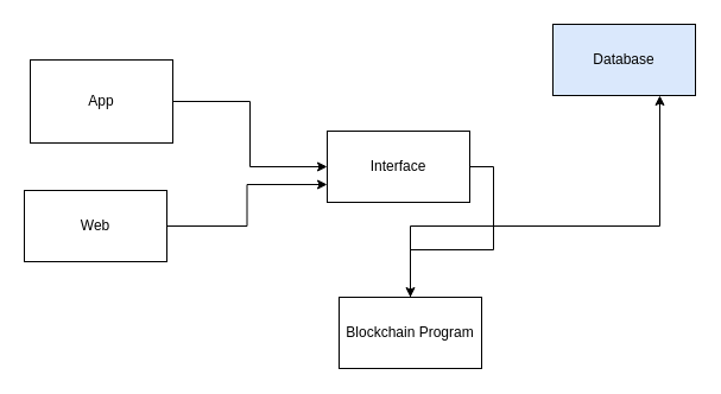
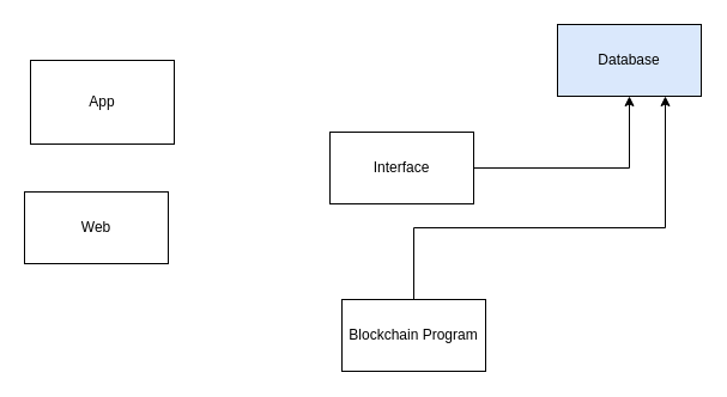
  <mxCell id="0" />
  <mxCell id="1" parent="0" />
- <mxCell id="2" style="edgeStyle=orthogonalEdgeStyle;rounded=0;orthogonalLoop=1;jettySize=auto;html=1;exitX=1;exitY=0.5;exitDx=0;exitDy=0;entryX=0;entryY=0.5;entryDx=0;entryDy=0;" edge="1" parent="1" source="3" target="7"><mxGeometry relative="1" as="geometry" /></mxCell>
  <mxCell id="3" value="App" style="rounded=0;whiteSpace=wrap;html=1;" vertex="1" parent="1"><mxGeometry x="25" y="50" width="120" height="70" as="geometry" /></mxCell>
- <mxCell id="4" style="edgeStyle=orthogonalEdgeStyle;rounded=0;orthogonalLoop=1;jettySize=auto;html=1;exitX=1;exitY=0.5;exitDx=0;exitDy=0;entryX=0;entryY=0.75;entryDx=0;entryDy=0;" edge="1" parent="1" source="5" target="7"><mxGeometry relative="1" as="geometry" /></mxCell>
  <mxCell id="5" value="Web" style="rounded=0;whiteSpace=wrap;html=1;" vertex="1" parent="1"><mxGeometry x="20" y="160" width="120" height="60" as="geometry" /></mxCell>
- <mxCell id="6" style="edgeStyle=orthogonalEdgeStyle;rounded=0;orthogonalLoop=1;jettySize=auto;html=1;exitX=1;exitY=0.5;exitDx=0;exitDy=0;" edge="1" parent="1" source="7" target="10"><mxGeometry relative="1" as="geometry" /></mxCell>
+ <mxCell id="6" style="edgeStyle=orthogonalEdgeStyle;rounded=0;orthogonalLoop=1;jettySize=auto;html=1;exitX=1;exitY=0.5;exitDx=0;exitDy=0;entryX=0.5;entryY=1;entryDx=0;entryDy=0;" edge="1" parent="1" source="7" target="8"><mxGeometry relative="1" as="geometry" /></mxCell>
  <mxCell id="7" value="Interface" style="rounded=0;whiteSpace=wrap;html=1;" vertex="1" parent="1"><mxGeometry x="275" y="110" width="120" height="60" as="geometry" /></mxCell>
  <mxCell id="8" value="Database" style="rounded=0;whiteSpace=wrap;html=1;fillColor=#dae8fc;" vertex="1" parent="1"><mxGeometry x="465" y="20" width="120" height="60" as="geometry" /></mxCell>
  <mxCell id="9" style="edgeStyle=orthogonalEdgeStyle;rounded=0;orthogonalLoop=1;jettySize=auto;html=1;exitX=0.5;exitY=0;exitDx=0;exitDy=0;entryX=0.75;entryY=1;entryDx=0;entryDy=0;" edge="1" parent="1" source="10" target="8"><mxGeometry relative="1" as="geometry"><Array as="points"><mxPoint x="345" y="190" /><mxPoint x="555" y="190" /></Array></mxGeometry></mxCell>
  <mxCell id="10" value="Blockchain Program" style="rounded=0;whiteSpace=wrap;html=1;" vertex="1" parent="1"><mxGeometry x="285" y="250" width="120" height="60" as="geometry" /></mxCell>
